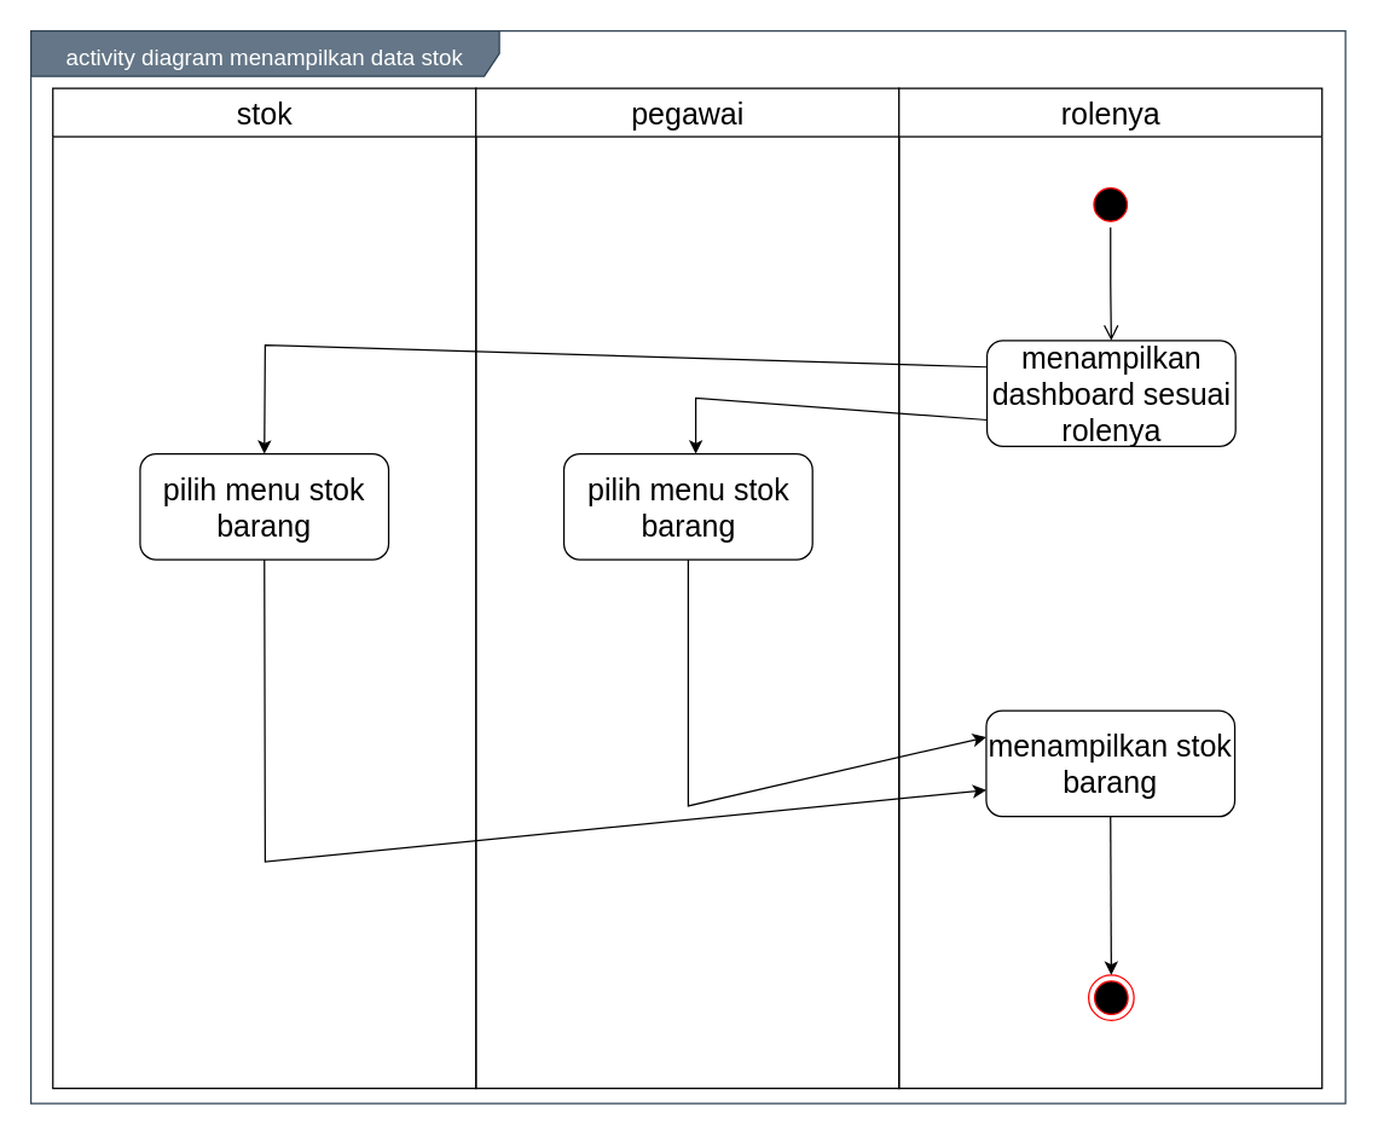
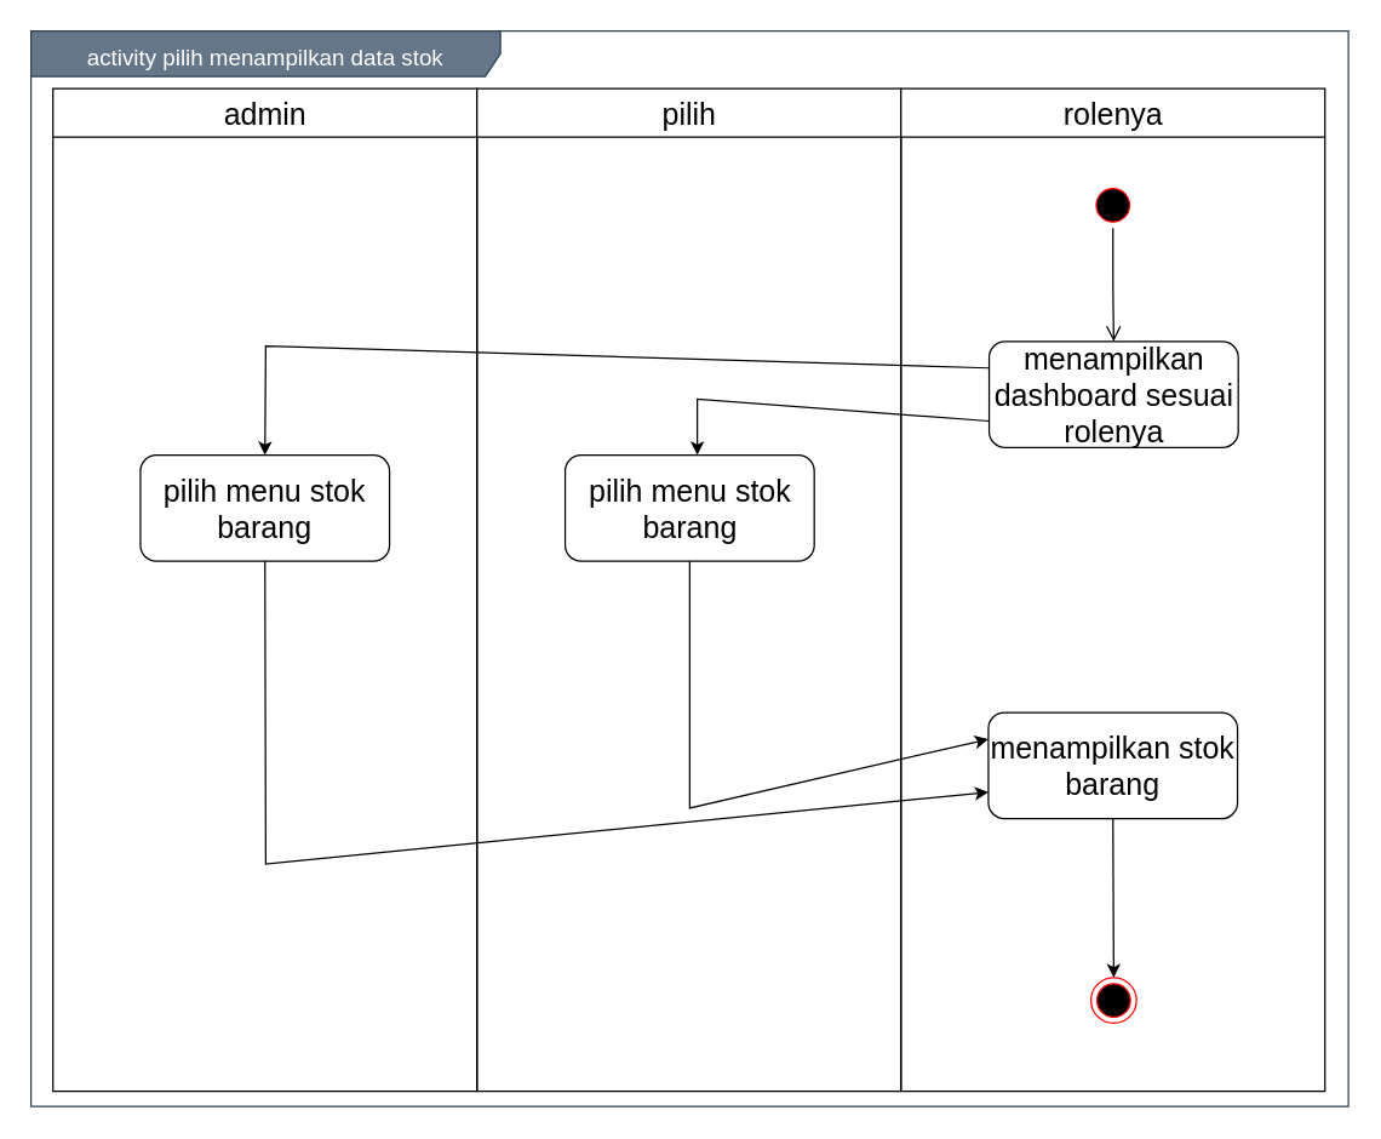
  <mxCell id="0" />
  <mxCell id="1" parent="0" />
- <mxCell id="2" value="&lt;font style=&quot;font-size: 15px&quot;&gt;activity diagram menampilkan data stok&lt;/font&gt;" style="shape=umlFrame;whiteSpace=wrap;html=1;fontSize=20;align=center;width=310;height=30;fillColor=#647687;strokeColor=#314354;fontColor=#ffffff;" parent="1" vertex="1"><mxGeometry x="20" y="20" width="870" height="710" as="geometry" /></mxCell>
- <mxCell id="3" value="stok" style="swimlane;whiteSpace=wrap;fontSize=20;fontStyle=0;startSize=32;" parent="1" vertex="1"><mxGeometry x="34.5" y="58" width="280" height="662" as="geometry" /></mxCell>
+ <mxCell id="2" value="&lt;font style=&quot;font-size: 15px&quot;&gt;activity pilih menampilkan data stok&lt;/font&gt;" style="shape=umlFrame;whiteSpace=wrap;html=1;fontSize=20;align=center;width=310;height=30;fillColor=#647687;strokeColor=#314354;fontColor=#ffffff;" parent="1" vertex="1"><mxGeometry x="20" y="20" width="870" height="710" as="geometry" /></mxCell>
+ <mxCell id="3" value="admin" style="swimlane;whiteSpace=wrap;fontSize=20;fontStyle=0;startSize=32;" parent="1" vertex="1"><mxGeometry x="34.5" y="58" width="280" height="662" as="geometry" /></mxCell>
  <mxCell id="4" value="pilih menu stok barang" style="rounded=1;whiteSpace=wrap;html=1;fontSize=20;align=center;" parent="3" vertex="1"><mxGeometry x="57.75" y="242" width="164.5" height="70" as="geometry" /></mxCell>
- <mxCell id="5" value="pegawai" style="swimlane;whiteSpace=wrap;fontSize=20;fontStyle=0;startSize=32;" parent="1" vertex="1"><mxGeometry x="314.5" y="58" width="280" height="662" as="geometry" /></mxCell>
+ <mxCell id="5" value="pilih" style="swimlane;whiteSpace=wrap;fontSize=20;fontStyle=0;startSize=32;" parent="1" vertex="1"><mxGeometry x="314.5" y="58" width="280" height="662" as="geometry" /></mxCell>
  <mxCell id="6" value="rolenya" style="swimlane;whiteSpace=wrap;fontSize=20;fontStyle=0;startSize=32;" parent="1" vertex="1"><mxGeometry x="594.5" y="58" width="280" height="662" as="geometry" /></mxCell>
  <mxCell id="7" value="" style="ellipse;html=1;shape=endState;fillColor=#000000;strokeColor=#ff0000;fontSize=20;align=center;" parent="6" vertex="1"><mxGeometry x="125.5" y="587" width="30" height="30" as="geometry" /></mxCell>
  <mxCell id="8" value="" style="ellipse;html=1;shape=startState;fillColor=#000000;strokeColor=#ff0000;fontSize=20;align=center;" parent="6" vertex="1"><mxGeometry x="125" y="62" width="30" height="30" as="geometry" /></mxCell>
  <mxCell id="9" value="" style="edgeStyle=orthogonalEdgeStyle;html=1;verticalAlign=bottom;endArrow=open;endSize=8;fontSize=20;entryX=0.5;entryY=0;entryDx=0;entryDy=0;" parent="6" source="8" target="10" edge="1"><mxGeometry relative="1" as="geometry"><mxPoint x="140" y="152" as="targetPoint" /></mxGeometry></mxCell>
  <mxCell id="10" value="menampilkan dashboard sesuai rolenya" style="rounded=1;whiteSpace=wrap;html=1;fontSize=20;align=center;" parent="6" vertex="1"><mxGeometry x="58.25" y="167" width="164.5" height="70" as="geometry" /></mxCell>
  <mxCell id="11" value="pilih menu stok barang" style="rounded=1;whiteSpace=wrap;html=1;fontSize=20;align=center;" parent="1" vertex="1"><mxGeometry x="372.75" y="300" width="164.5" height="70" as="geometry" /></mxCell>
  <mxCell id="12" value="menampilkan stok barang" style="rounded=1;whiteSpace=wrap;html=1;fontSize=20;align=center;" parent="1" vertex="1"><mxGeometry x="652.25" y="470" width="164.5" height="70" as="geometry" /></mxCell>
  <mxCell id="13" value="" style="endArrow=classic;html=1;fontSize=20;strokeColor=#000000;entryX=0;entryY=0.75;entryDx=0;entryDy=0;rounded=0;exitX=0.5;exitY=1;exitDx=0;exitDy=0;" parent="1" source="4" target="12" edge="1"><mxGeometry width="50" height="50" relative="1" as="geometry"><mxPoint x="174.5" y="510" as="sourcePoint" /><mxPoint x="320" y="400" as="targetPoint" /><Array as="points"><mxPoint x="175" y="570" /></Array></mxGeometry></mxCell>
  <mxCell id="14" value="" style="endArrow=classic;html=1;fontSize=20;strokeColor=#000000;entryX=0;entryY=0.25;entryDx=0;entryDy=0;rounded=0;exitX=0.5;exitY=1;exitDx=0;exitDy=0;" parent="1" source="11" target="12" edge="1"><mxGeometry width="50" height="50" relative="1" as="geometry"><mxPoint x="455" y="500" as="sourcePoint" /><mxPoint x="662.25" y="462.5" as="targetPoint" /><Array as="points"><mxPoint x="455" y="533" /></Array></mxGeometry></mxCell>
  <mxCell id="15" value="" style="endArrow=classic;html=1;fontSize=20;strokeColor=#000000;entryX=0.5;entryY=0;entryDx=0;entryDy=0;exitX=0.5;exitY=1;exitDx=0;exitDy=0;" parent="1" source="12" target="7" edge="1"><mxGeometry width="50" height="50" relative="1" as="geometry"><mxPoint x="734.5" y="1105" as="sourcePoint" /><mxPoint x="754.5" y="961" as="targetPoint" /></mxGeometry></mxCell>
  <mxCell id="16" value="" style="endArrow=classic;html=1;exitX=0;exitY=0.75;exitDx=0;exitDy=0;rounded=0;" parent="1" source="10" edge="1"><mxGeometry width="50" height="50" relative="1" as="geometry"><mxPoint x="460" y="500" as="sourcePoint" /><mxPoint x="460" y="300" as="targetPoint" /><Array as="points"><mxPoint x="460" y="263" /></Array></mxGeometry></mxCell>
  <mxCell id="17" value="" style="endArrow=classic;html=1;exitX=0;exitY=0.25;exitDx=0;exitDy=0;rounded=0;entryX=0.5;entryY=0;entryDx=0;entryDy=0;" parent="1" source="10" target="4" edge="1"><mxGeometry width="50" height="50" relative="1" as="geometry"><mxPoint x="662.75" y="272.5" as="sourcePoint" /><mxPoint x="470" y="310" as="targetPoint" /><Array as="points"><mxPoint x="175" y="228" /></Array></mxGeometry></mxCell>
